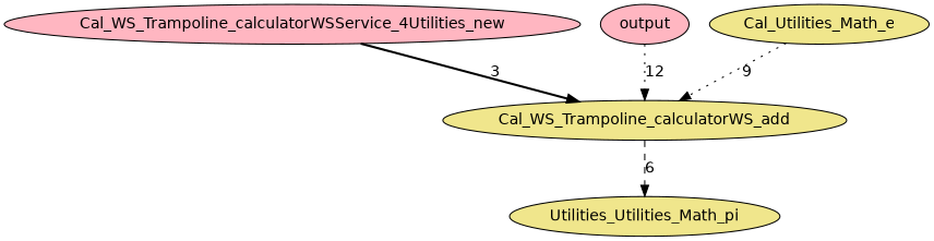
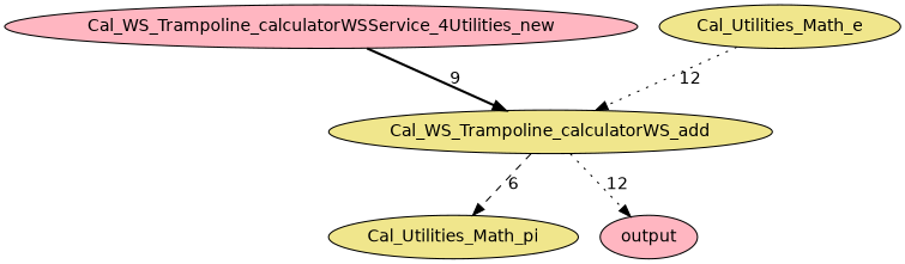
  digraph {
    fontname="DejaVu Sans"
    node [fillcolor=khaki fontname="DejaVu Sans" style=filled]
    edge [fontname="DejaVu Sans" style=dotted]
    n1 [fillcolor=lightpink label=Cal_WS_Trampoline_calculatorWSService_4Utilities_new]
    n2 [label=Cal_WS_Trampoline_calculatorWS_add]
-   n3 [label=Utilities_Utilities_Math_pi]
+   n3 [label=Cal_Utilities_Math_pi]
    n4 [fillcolor=lightpink label=output]
    n5 [label=Cal_Utilities_Math_e]
-   n1 -> n2 [label=3 style=bold]
+   n1 -> n2 [label=9 style=bold]
    n2 -> n3 [label=6 style=dashed]
-   n4 -> n2 [label=12]
-   n5 -> n2 [label=9]
+   n2 -> n4 [label=12]
+   n5 -> n2 [label=12]
  }
